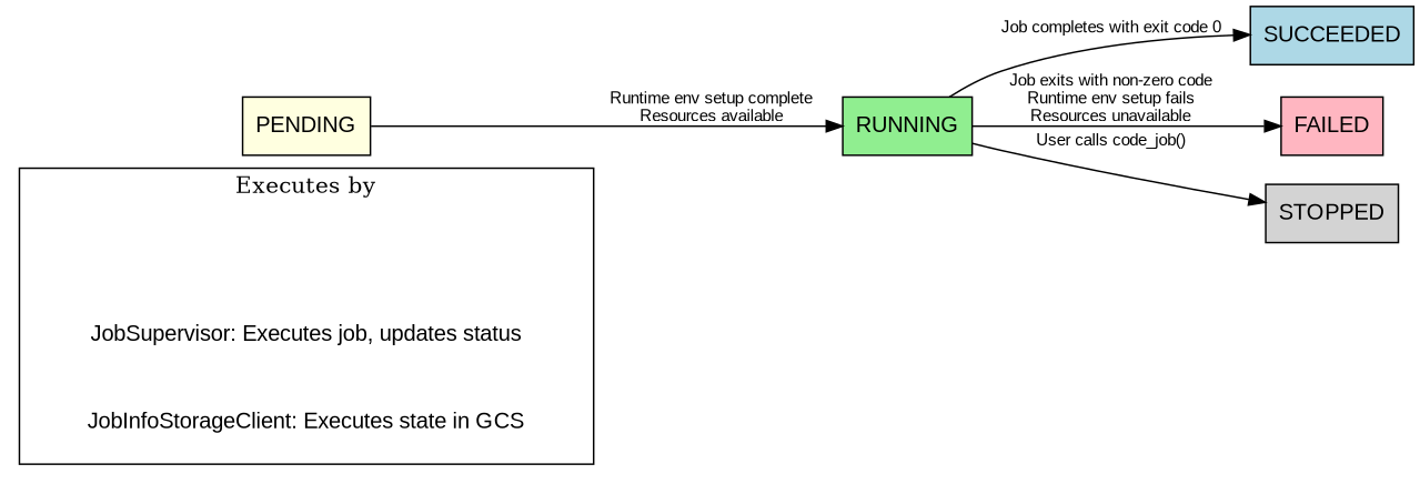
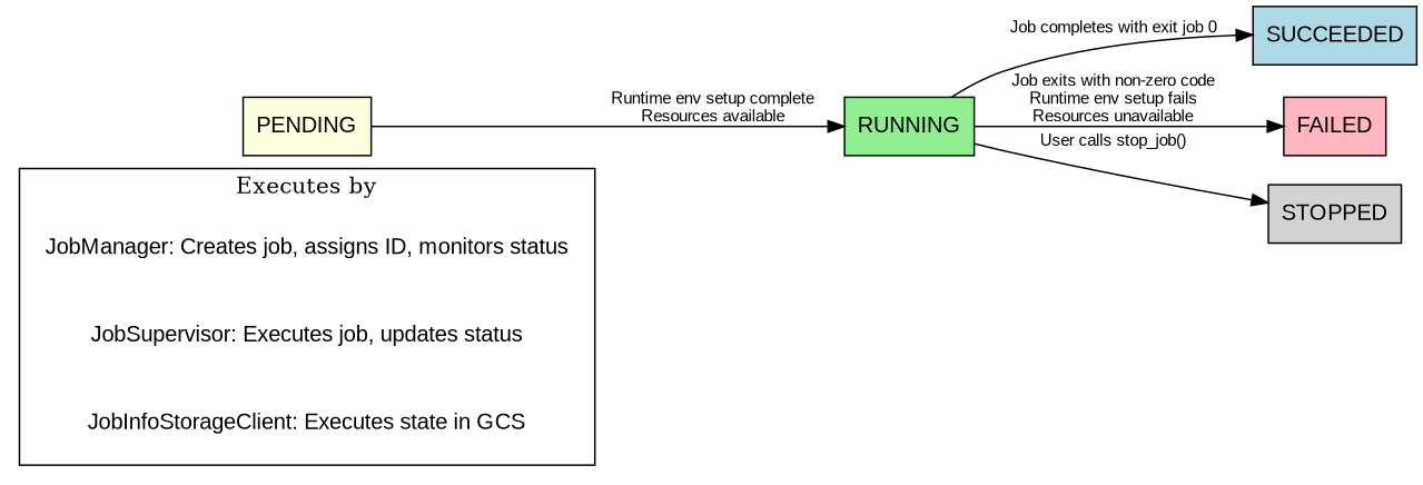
  digraph {
    rankdir=LR
    node [fillcolor=white fontname=Arial shape=box style=filled]
    edge [fontname=Arial fontsize=10]
+   n1 [label="JobManager: Creates job, assigns ID, monitors status" shape=plaintext style=solid]
    n2 [label="JobSupervisor: Executes job, updates status" shape=plaintext style=solid]
    n3 [label="JobInfoStorageClient: Executes state in GCS" shape=plaintext style=solid]
    PENDING [fillcolor=lightyellow]
    RUNNING [fillcolor=lightgreen]
    SUCCEEDED [fillcolor=lightblue]
    FAILED [fillcolor=lightpink]
    STOPPED [fillcolor=lightgray]
    subgraph cluster_1 {
      label="Executes by"
+     n1
      n2
      n3
    }
    PENDING -> RUNNING [label="Runtime env setup complete\nResources available"]
-   RUNNING -> SUCCEEDED [label="Job completes with exit code 0"]
+   RUNNING -> SUCCEEDED [label="Job completes with exit job 0"]
    RUNNING -> FAILED [label="Job exits with non-zero code\nRuntime env setup fails\nResources unavailable"]
-   RUNNING -> STOPPED [label="User calls code_job()"]
+   RUNNING -> STOPPED [label="User calls stop_job()"]
  }
